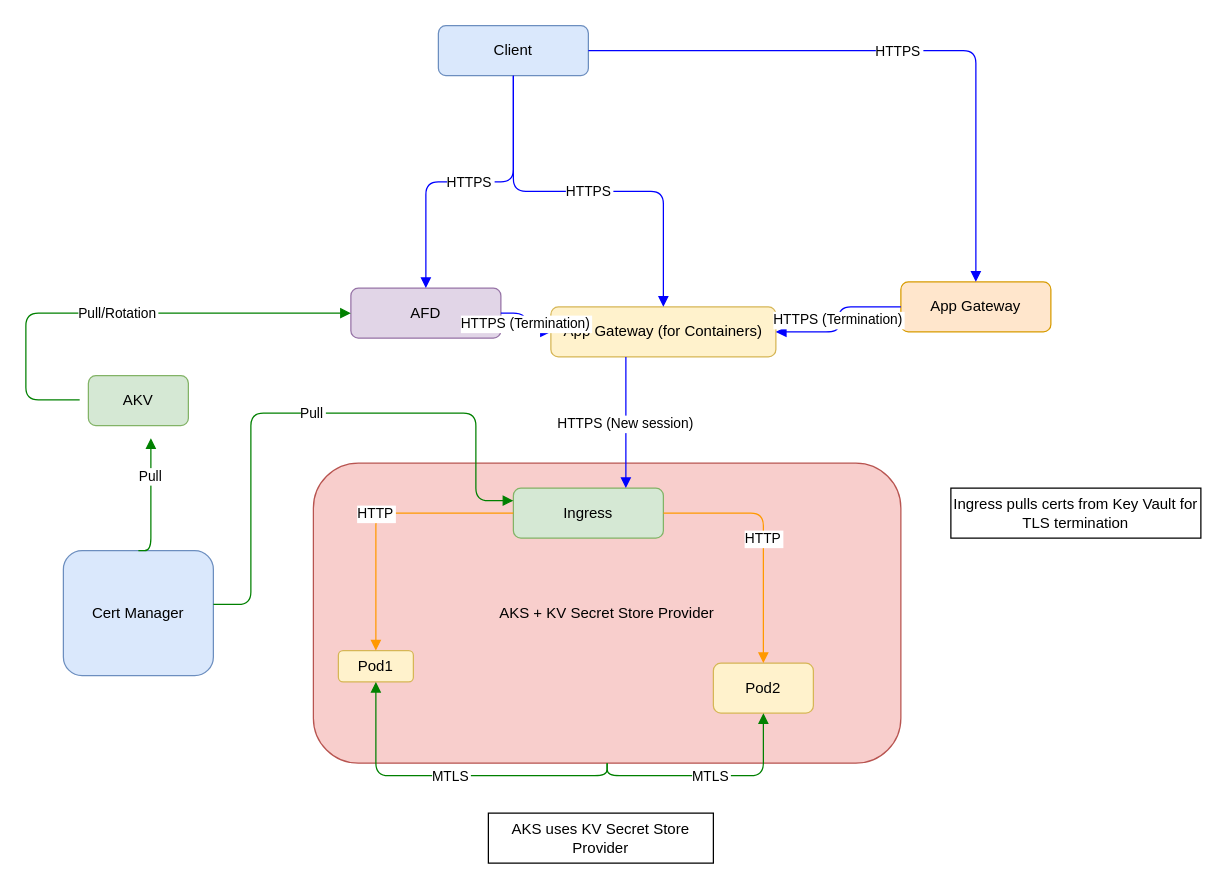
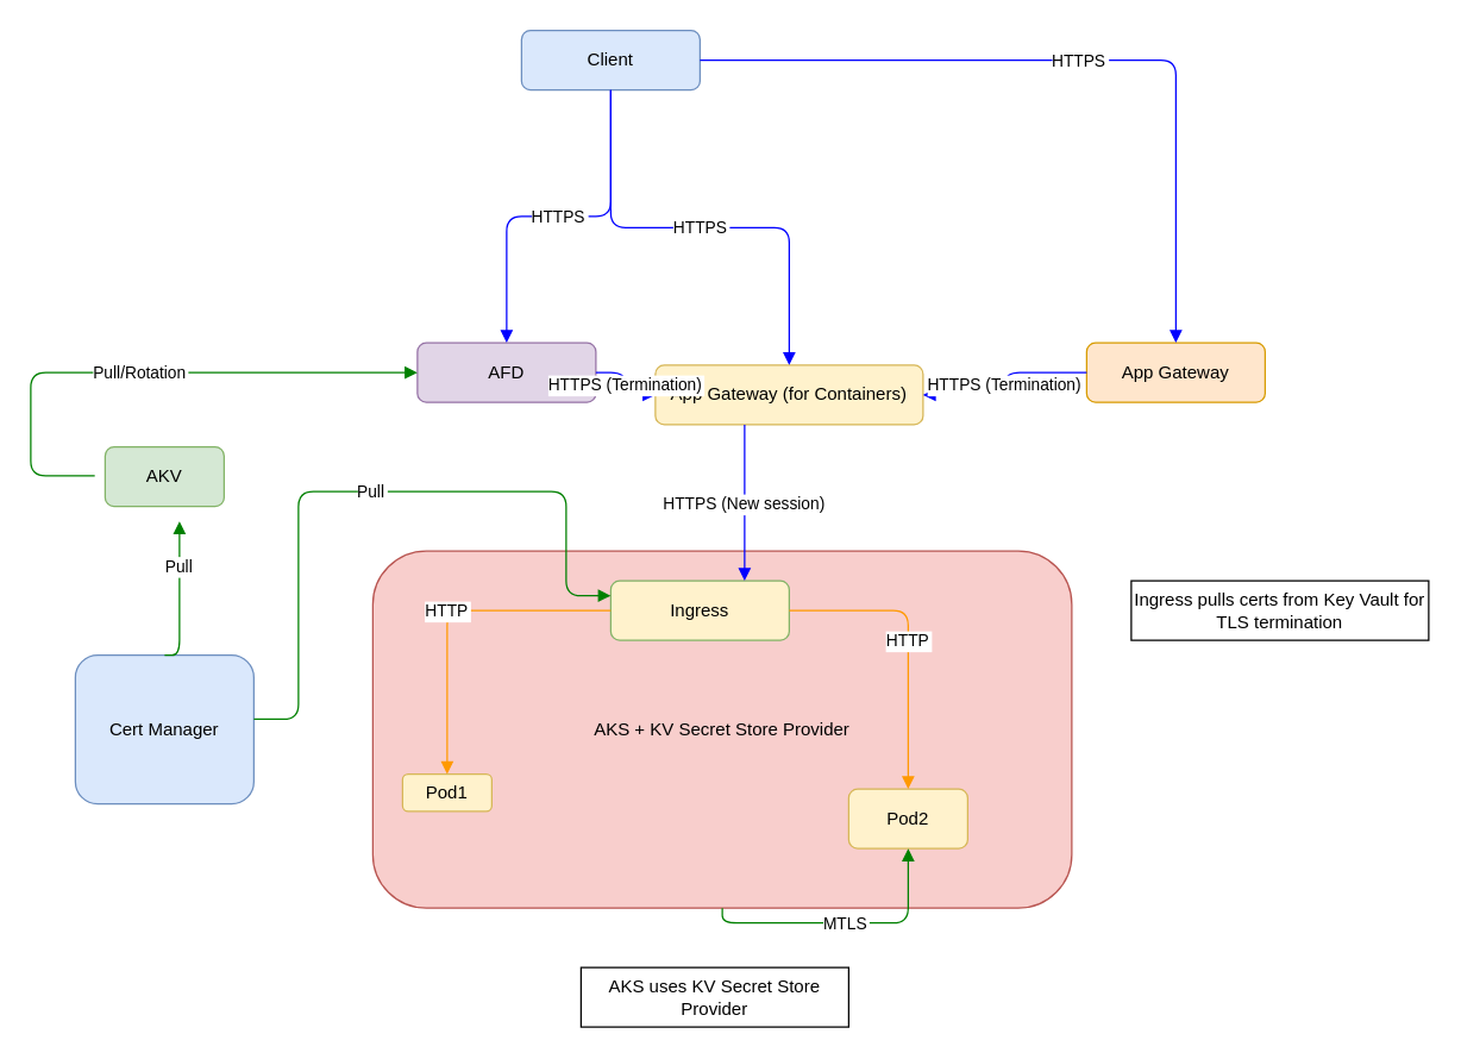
  <mxCell id="0" />
  <mxCell id="1" parent="0" />
  <mxCell id="2" value="Client" style="rounded=1;whiteSpace=wrap;html=1;fillColor=#dae8fc;strokeColor=#6c8ebf;" parent="1" vertex="1"><mxGeometry x="350" y="20" width="120" height="40" as="geometry" /></mxCell>
  <mxCell id="3" value="AFD" style="rounded=1;whiteSpace=wrap;html=1;fillColor=#e1d5e7;strokeColor=#9673a6;" parent="1" vertex="1"><mxGeometry x="280" y="230" width="120" height="40" as="geometry" /></mxCell>
- <mxCell id="4" value="App Gateway" style="rounded=1;whiteSpace=wrap;html=1;fillColor=#ffe6cc;strokeColor=#d79b00;" parent="1" vertex="1"><mxGeometry x="720" y="225" width="120" height="40" as="geometry" /></mxCell>
+ <mxCell id="4" value="App Gateway" style="rounded=1;whiteSpace=wrap;html=1;fillColor=#ffe6cc;strokeColor=#d79b00;" parent="1" vertex="1"><mxGeometry x="730" y="230" width="120" height="40" as="geometry" /></mxCell>
  <mxCell id="5" value="App Gateway (for Containers)" style="rounded=1;whiteSpace=wrap;html=1;fillColor=#fff2cc;strokeColor=#d6b656;" parent="1" vertex="1"><mxGeometry x="440" y="245" width="180" height="40" as="geometry" /></mxCell>
  <mxCell id="6" value="AKS + KV Secret Store Provider" style="rounded=1;whiteSpace=wrap;html=1;fillColor=#f8cecc;strokeColor=#b85450;" parent="1" vertex="1"><mxGeometry x="250" y="370" width="470" height="240" as="geometry" /></mxCell>
- <mxCell id="7" value="Ingress" style="rounded=1;whiteSpace=wrap;html=1;fillColor=#d5e8d4;strokeColor=#82b366;" parent="1" vertex="1"><mxGeometry x="410" y="390" width="120" height="40" as="geometry" /></mxCell>
+ <mxCell id="7" value="Ingress" style="rounded=1;whiteSpace=wrap;html=1;fillColor=#fff2cc;strokeColor=#82b366;" parent="1" vertex="1"><mxGeometry x="410" y="390" width="120" height="40" as="geometry" /></mxCell>
  <mxCell id="8" value="Pod1" style="rounded=1;whiteSpace=wrap;html=1;fillColor=#fff2cc;strokeColor=#d6b656;" parent="1" vertex="1"><mxGeometry x="270" y="520" width="60" height="25" as="geometry" /></mxCell>
  <mxCell id="9" value="Pod2" style="rounded=1;whiteSpace=wrap;html=1;fillColor=#fff2cc;strokeColor=#d6b656;" parent="1" vertex="1"><mxGeometry x="570" y="530" width="80" height="40" as="geometry" /></mxCell>
  <mxCell id="10" value="Cert Manager" style="rounded=1;whiteSpace=wrap;html=1;fillColor=#dae8fc;strokeColor=#6c8ebf;" parent="1" vertex="1"><mxGeometry x="50" y="440" width="120" height="100" as="geometry" /></mxCell>
  <mxCell id="11" value="AKV" style="rounded=1;whiteSpace=wrap;html=1;fillColor=#d5e8d4;strokeColor=#82b366;" parent="1" vertex="1"><mxGeometry x="70" y="300" width="80" height="40" as="geometry" /></mxCell>
  <mxCell id="12" value="HTTPS" style="edgeStyle=orthogonalEdgeStyle;endArrow=block;strokeColor=#0000ff;" parent="1" source="2" target="3" edge="1"><mxGeometry relative="1" as="geometry" /></mxCell>
  <mxCell id="13" value="HTTPS" style="edgeStyle=orthogonalEdgeStyle;endArrow=block;strokeColor=#0000ff;" parent="1" source="2" target="4" edge="1"><mxGeometry relative="1" as="geometry"><mxPoint x="470" y="140" as="targetPoint" /></mxGeometry></mxCell>
  <mxCell id="14" value="HTTPS (Termination)" style="edgeStyle=orthogonalEdgeStyle;endArrow=block;strokeColor=#0000ff;" parent="1" source="3" target="5" edge="1"><mxGeometry relative="1" as="geometry" /></mxCell>
  <mxCell id="15" value="HTTPS (Termination)" style="edgeStyle=orthogonalEdgeStyle;endArrow=block;strokeColor=#0000ff;" parent="1" source="4" target="5" edge="1"><mxGeometry relative="1" as="geometry" /></mxCell>
  <mxCell id="16" value="HTTPS (New session)" style="edgeStyle=orthogonalEdgeStyle;endArrow=block;strokeColor=#0000ff;" parent="1" source="5" target="7" edge="1"><mxGeometry relative="1" as="geometry"><Array as="points"><mxPoint x="500" y="370" /><mxPoint x="500" y="370" /></Array></mxGeometry></mxCell>
  <mxCell id="17" value="Pull/Rotation" style="edgeStyle=orthogonalEdgeStyle;endArrow=block;strokeColor=#008000;entryX=0;entryY=0.5;entryDx=0;entryDy=0;exitX=-0.087;exitY=0.484;exitDx=0;exitDy=0;exitPerimeter=0;" parent="1" source="11" target="3" edge="1"><mxGeometry relative="1" as="geometry"><mxPoint x="-20" y="280" as="sourcePoint" /><Array as="points"><mxPoint x="20" y="319" /><mxPoint x="20" y="250" /></Array></mxGeometry></mxCell>
  <mxCell id="18" value="HTTP" style="edgeStyle=orthogonalEdgeStyle;endArrow=block;strokeColor=#ff9900;" parent="1" source="7" target="8" edge="1"><mxGeometry relative="1" as="geometry" /></mxCell>
  <mxCell id="19" value="HTTP" style="edgeStyle=orthogonalEdgeStyle;endArrow=block;strokeColor=#ff9900;" parent="1" source="7" target="9" edge="1"><mxGeometry relative="1" as="geometry" /></mxCell>
- <mxCell id="20" value="MTLS" style="edgeStyle=orthogonalEdgeStyle;endArrow=block;strokeColor=#008000;" parent="1" source="6" target="8" edge="1"><mxGeometry relative="1" as="geometry" /></mxCell>
  <mxCell id="21" value="MTLS" style="edgeStyle=orthogonalEdgeStyle;endArrow=block;strokeColor=#008000;" parent="1" source="6" target="9" edge="1"><mxGeometry relative="1" as="geometry" /></mxCell>
  <mxCell id="22" value="Ingress pulls certs from Key Vault for TLS termination" style="note;whiteSpace=wrap;html=1;" parent="1" vertex="1"><mxGeometry x="760" y="390" width="200" height="40" as="geometry" /></mxCell>
  <mxCell id="23" value="AKS uses KV Secret Store Provider" style="note;whiteSpace=wrap;html=1;" parent="1" vertex="1"><mxGeometry x="390" y="650" width="180" height="40" as="geometry" /></mxCell>
  <mxCell id="24" value="HTTPS" style="edgeStyle=orthogonalEdgeStyle;endArrow=block;strokeColor=#0000ff;exitX=0.5;exitY=1;exitDx=0;exitDy=0;entryX=0.5;entryY=0;entryDx=0;entryDy=0;" edge="1" parent="1" source="2" target="5"><mxGeometry relative="1" as="geometry"><mxPoint x="800" y="240" as="targetPoint" /><mxPoint x="540" y="50" as="sourcePoint" /></mxGeometry></mxCell>
  <mxCell id="25" value="Pull" style="edgeStyle=orthogonalEdgeStyle;endArrow=block;strokeColor=#008000;" edge="1" parent="1"><mxGeometry relative="1" as="geometry"><mxPoint x="170" y="483" as="sourcePoint" /><mxPoint x="410" y="400" as="targetPoint" /><Array as="points"><mxPoint x="200" y="483" /><mxPoint x="200" y="330" /><mxPoint x="380" y="330" /><mxPoint x="380" y="400" /></Array></mxGeometry></mxCell>
  <mxCell id="26" value="Pull" style="edgeStyle=orthogonalEdgeStyle;endArrow=block;strokeColor=#008000;entryX=0.5;entryY=1;entryDx=0;entryDy=0;exitX=0.5;exitY=0;exitDx=0;exitDy=0;" edge="1" parent="1" source="10"><mxGeometry x="0.2" y="-10" relative="1" as="geometry"><mxPoint x="-10" y="450" as="sourcePoint" /><mxPoint x="120" y="350" as="targetPoint" /><Array as="points"><mxPoint x="120" y="440" /></Array><mxPoint x="-10" y="-10" as="offset" /></mxGeometry></mxCell>
